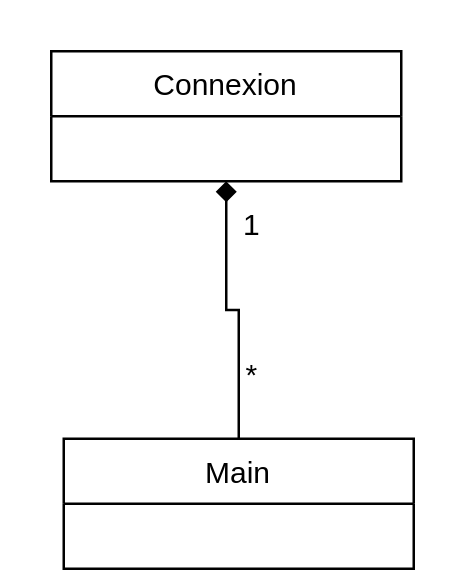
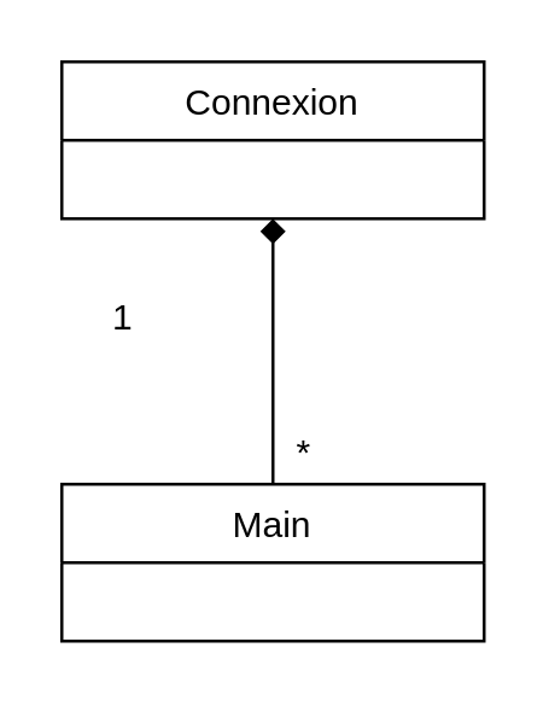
  <mxCell id="0" />
  <mxCell id="1" parent="0" />
  <mxCell id="2" style="edgeStyle=orthogonalEdgeStyle;rounded=0;orthogonalLoop=1;jettySize=auto;html=1;exitX=0.5;exitY=0;exitDx=0;exitDy=0;entryX=0.5;entryY=1;entryDx=0;entryDy=0;endArrow=diamond;" edge="1" parent="1" source="3" target="4"><mxGeometry relative="1" as="geometry" /></mxCell>
- <mxCell id="3" value="Main" style="swimlane;fontStyle=0;childLayout=stackLayout;horizontal=1;startSize=26;fillColor=none;horizontalStack=0;resizeParent=1;resizeParentMax=0;resizeLast=0;collapsible=1;marginBottom=0;" vertex="1" parent="1"><mxGeometry x="25" y="175" width="140" height="52" as="geometry" /></mxCell>
+ <mxCell id="3" value="Main" style="swimlane;fontStyle=0;childLayout=stackLayout;horizontal=1;startSize=26;fillColor=none;horizontalStack=0;resizeParent=1;resizeParentMax=0;resizeLast=0;collapsible=1;marginBottom=0;" vertex="1" parent="1"><mxGeometry x="20" y="160" width="140" height="52" as="geometry" /></mxCell>
  <mxCell id="4" value="Connexion" style="swimlane;fontStyle=0;childLayout=stackLayout;horizontal=1;startSize=26;fillColor=none;horizontalStack=0;resizeParent=1;resizeParentMax=0;resizeLast=0;collapsible=1;marginBottom=0;" vertex="1" parent="1"><mxGeometry x="20" y="20" width="140" height="52" as="geometry" /></mxCell>
  <mxCell id="5" value="*" style="text;html=1;align=center;verticalAlign=middle;resizable=0;points=[];autosize=1;strokeColor=none;fillColor=none;" vertex="1" parent="1"><mxGeometry x="90" y="140" width="20" height="20" as="geometry" /></mxCell>
- <mxCell id="6" value="1" style="text;html=1;align=center;verticalAlign=middle;resizable=0;points=[];autosize=1;strokeColor=none;fillColor=none;" vertex="1" parent="1"><mxGeometry x="90" y="80" width="20" height="20" as="geometry" /></mxCell>
+ <mxCell id="6" value="1" style="text;html=1;align=center;verticalAlign=middle;resizable=0;points=[];autosize=1;strokeColor=none;fillColor=none;" vertex="1" parent="1"><mxGeometry x="30" y="95" width="20" height="20" as="geometry" /></mxCell>
